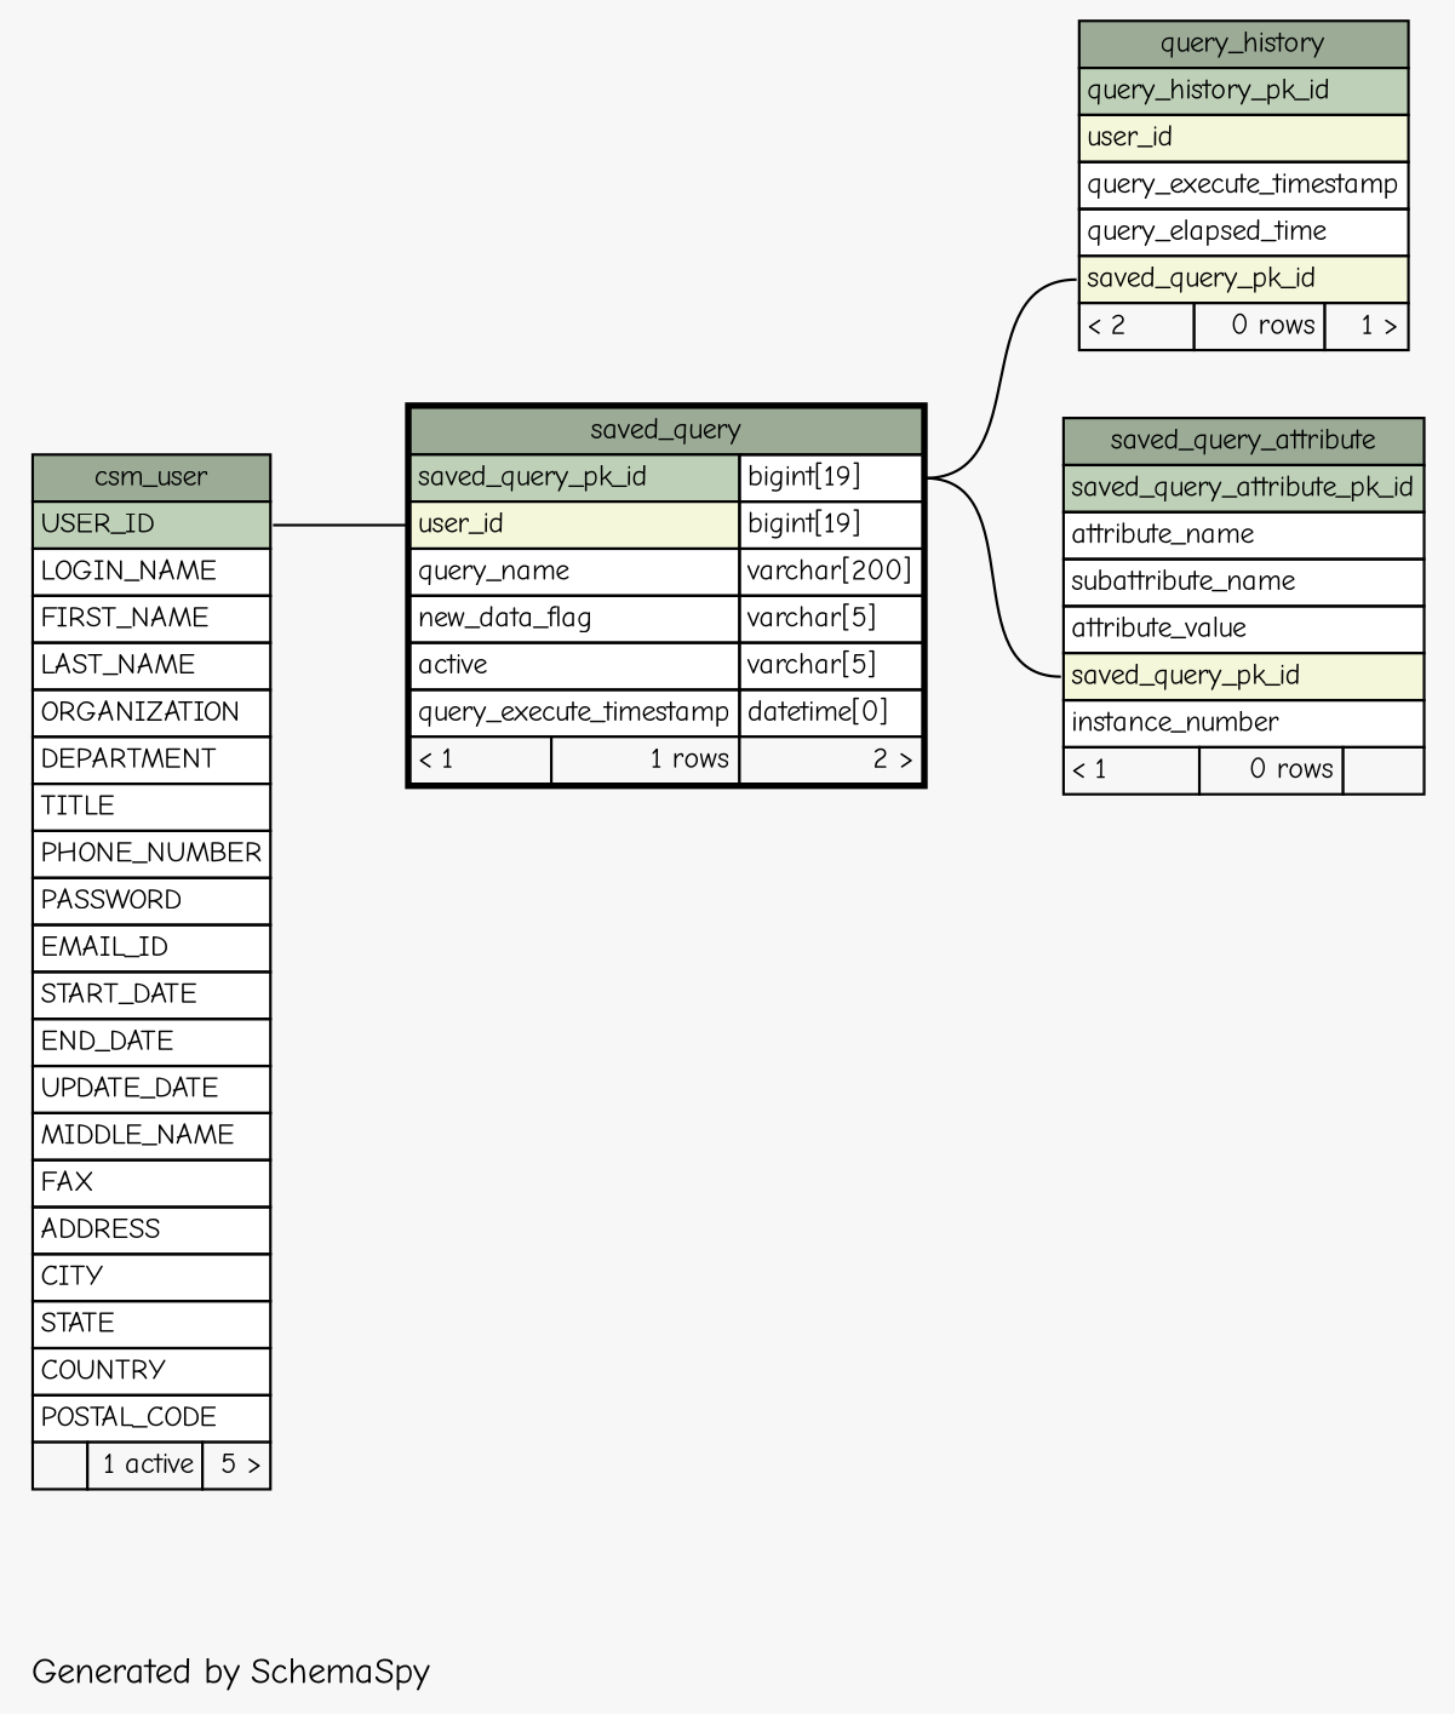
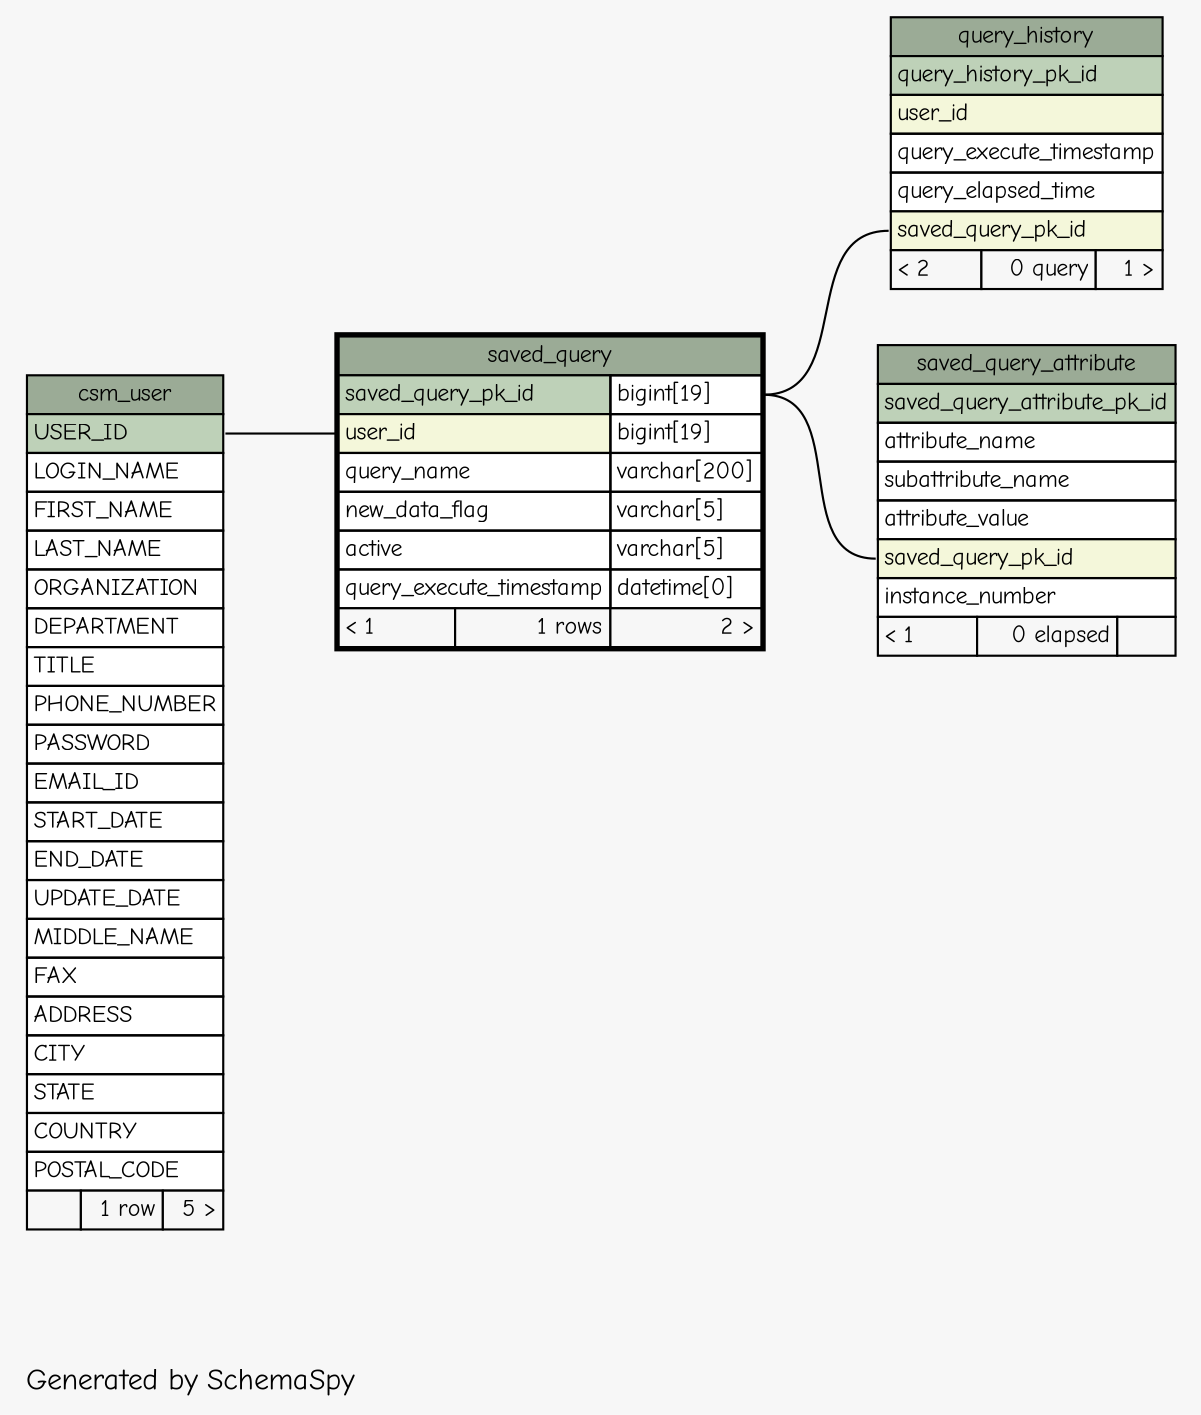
  digraph {
    bgcolor="#f7f7f7"
    fontname="Comic Neue"
    label="\nGenerated by SchemaSpy"
    labeljust=l
    rankdir=RL
    node [fontname="Comic Neue" fontsize=11 shape=plaintext]
    edge [arrowhead=none arrowsize=0.8 arrowtail=crowodot fontname="Comic Neue" headport="saved_query_pk_id.type:e" tailport="saved_query_pk_id:w"]
-   n1 [label=<     <TABLE BORDER="0" CELLBORDER="1" CELLSPACING="0" BGCOLOR="#ffffff">       <TR><TD PORT="query_history.heading" COLSPAN="3" BGCOLOR="#9bab96" ALIGN="CENTER">query_history</TD></TR>       <TR><TD PORT="query_history_pk_id" COLSPAN="3" BGCOLOR="#bed1b8" ALIGN="LEFT">query_history_pk_id</TD></TR>       <TR><TD PORT="user_id" COLSPAN="3" BGCOLOR="#f4f7da" ALIGN="LEFT">user_id</TD></TR>       <TR><TD PORT="query_execute_timestamp" COLSPAN="3" ALIGN="LEFT">query_execute_timestamp</TD></TR>       <TR><TD PORT="query_elapsed_time" COLSPAN="3" ALIGN="LEFT">query_elapsed_time</TD></TR>       <TR><TD PORT="saved_query_pk_id" COLSPAN="3" BGCOLOR="#f4f7da" ALIGN="LEFT">saved_query_pk_id</TD></TR>       <TR><TD ALIGN="LEFT" BGCOLOR="#f7f7f7">&lt; 2</TD><TD ALIGN="RIGHT" BGCOLOR="#f7f7f7">0 rows</TD><TD ALIGN="RIGHT" BGCOLOR="#f7f7f7">1 &gt;</TD></TR>     </TABLE>>]
+   n1 [label=<     <TABLE BORDER="0" CELLBORDER="1" CELLSPACING="0" BGCOLOR="#ffffff">       <TR><TD PORT="query_history.heading" COLSPAN="3" BGCOLOR="#9bab96" ALIGN="CENTER">query_history</TD></TR>       <TR><TD PORT="query_history_pk_id" COLSPAN="3" BGCOLOR="#bed1b8" ALIGN="LEFT">query_history_pk_id</TD></TR>       <TR><TD PORT="user_id" COLSPAN="3" BGCOLOR="#f4f7da" ALIGN="LEFT">user_id</TD></TR>       <TR><TD PORT="query_execute_timestamp" COLSPAN="3" ALIGN="LEFT">query_execute_timestamp</TD></TR>       <TR><TD PORT="query_elapsed_time" COLSPAN="3" ALIGN="LEFT">query_elapsed_time</TD></TR>       <TR><TD PORT="saved_query_pk_id" COLSPAN="3" BGCOLOR="#f4f7da" ALIGN="LEFT">saved_query_pk_id</TD></TR>       <TR><TD ALIGN="LEFT" BGCOLOR="#f7f7f7">&lt; 2</TD><TD ALIGN="RIGHT" BGCOLOR="#f7f7f7">0 query</TD><TD ALIGN="RIGHT" BGCOLOR="#f7f7f7">1 &gt;</TD></TR>     </TABLE>>]
    n2 [label=<     <TABLE BORDER="2" CELLBORDER="1" CELLSPACING="0" BGCOLOR="#ffffff">       <TR><TD PORT="saved_query.heading" COLSPAN="3" BGCOLOR="#9bab96" ALIGN="CENTER">saved_query</TD></TR>       <TR><TD PORT="saved_query_pk_id" COLSPAN="2" BGCOLOR="#bed1b8" ALIGN="LEFT">saved_query_pk_id</TD><TD PORT="saved_query_pk_id.type" ALIGN="LEFT">bigint[19]</TD></TR>       <TR><TD PORT="user_id" COLSPAN="2" BGCOLOR="#f4f7da" ALIGN="LEFT">user_id</TD><TD PORT="user_id.type" ALIGN="LEFT">bigint[19]</TD></TR>       <TR><TD PORT="query_name" COLSPAN="2" ALIGN="LEFT">query_name</TD><TD PORT="query_name.type" ALIGN="LEFT">varchar[200]</TD></TR>       <TR><TD PORT="new_data_flag" COLSPAN="2" ALIGN="LEFT">new_data_flag</TD><TD PORT="new_data_flag.type" ALIGN="LEFT">varchar[5]</TD></TR>       <TR><TD PORT="active" COLSPAN="2" ALIGN="LEFT">active</TD><TD PORT="active.type" ALIGN="LEFT">varchar[5]</TD></TR>       <TR><TD PORT="query_execute_timestamp" COLSPAN="2" ALIGN="LEFT">query_execute_timestamp</TD><TD PORT="query_execute_timestamp.type" ALIGN="LEFT">datetime[0]</TD></TR>       <TR><TD ALIGN="LEFT" BGCOLOR="#f7f7f7">&lt; 1</TD><TD ALIGN="RIGHT" BGCOLOR="#f7f7f7">1 rows</TD><TD ALIGN="RIGHT" BGCOLOR="#f7f7f7">2 &gt;</TD></TR>     </TABLE>>]
-   n3 [label=<     <TABLE BORDER="0" CELLBORDER="1" CELLSPACING="0" BGCOLOR="#ffffff">       <TR><TD PORT="csm_user.heading" COLSPAN="3" BGCOLOR="#9bab96" ALIGN="CENTER">csm_user</TD></TR>       <TR><TD PORT="USER_ID" COLSPAN="3" BGCOLOR="#bed1b8" ALIGN="LEFT">USER_ID</TD></TR>       <TR><TD PORT="LOGIN_NAME" COLSPAN="3" ALIGN="LEFT">LOGIN_NAME</TD></TR>       <TR><TD PORT="FIRST_NAME" COLSPAN="3" ALIGN="LEFT">FIRST_NAME</TD></TR>       <TR><TD PORT="LAST_NAME" COLSPAN="3" ALIGN="LEFT">LAST_NAME</TD></TR>       <TR><TD PORT="ORGANIZATION" COLSPAN="3" ALIGN="LEFT">ORGANIZATION</TD></TR>       <TR><TD PORT="DEPARTMENT" COLSPAN="3" ALIGN="LEFT">DEPARTMENT</TD></TR>       <TR><TD PORT="TITLE" COLSPAN="3" ALIGN="LEFT">TITLE</TD></TR>       <TR><TD PORT="PHONE_NUMBER" COLSPAN="3" ALIGN="LEFT">PHONE_NUMBER</TD></TR>       <TR><TD PORT="PASSWORD" COLSPAN="3" ALIGN="LEFT">PASSWORD</TD></TR>       <TR><TD PORT="EMAIL_ID" COLSPAN="3" ALIGN="LEFT">EMAIL_ID</TD></TR>       <TR><TD PORT="START_DATE" COLSPAN="3" ALIGN="LEFT">START_DATE</TD></TR>       <TR><TD PORT="END_DATE" COLSPAN="3" ALIGN="LEFT">END_DATE</TD></TR>       <TR><TD PORT="UPDATE_DATE" COLSPAN="3" ALIGN="LEFT">UPDATE_DATE</TD></TR>       <TR><TD PORT="MIDDLE_NAME" COLSPAN="3" ALIGN="LEFT">MIDDLE_NAME</TD></TR>       <TR><TD PORT="FAX" COLSPAN="3" ALIGN="LEFT">FAX</TD></TR>       <TR><TD PORT="ADDRESS" COLSPAN="3" ALIGN="LEFT">ADDRESS</TD></TR>       <TR><TD PORT="CITY" COLSPAN="3" ALIGN="LEFT">CITY</TD></TR>       <TR><TD PORT="STATE" COLSPAN="3" ALIGN="LEFT">STATE</TD></TR>       <TR><TD PORT="COUNTRY" COLSPAN="3" ALIGN="LEFT">COUNTRY</TD></TR>       <TR><TD PORT="POSTAL_CODE" COLSPAN="3" ALIGN="LEFT">POSTAL_CODE</TD></TR>       <TR><TD ALIGN="LEFT" BGCOLOR="#f7f7f7">  </TD><TD ALIGN="RIGHT" BGCOLOR="#f7f7f7">1 active</TD><TD ALIGN="RIGHT" BGCOLOR="#f7f7f7">5 &gt;</TD></TR>     </TABLE>>]
-   n4 [label=<     <TABLE BORDER="0" CELLBORDER="1" CELLSPACING="0" BGCOLOR="#ffffff">       <TR><TD PORT="saved_query_attribute.heading" COLSPAN="3" BGCOLOR="#9bab96" ALIGN="CENTER">saved_query_attribute</TD></TR>       <TR><TD PORT="saved_query_attribute_pk_id" COLSPAN="3" BGCOLOR="#bed1b8" ALIGN="LEFT">saved_query_attribute_pk_id</TD></TR>       <TR><TD PORT="attribute_name" COLSPAN="3" ALIGN="LEFT">attribute_name</TD></TR>       <TR><TD PORT="subattribute_name" COLSPAN="3" ALIGN="LEFT">subattribute_name</TD></TR>       <TR><TD PORT="attribute_value" COLSPAN="3" ALIGN="LEFT">attribute_value</TD></TR>       <TR><TD PORT="saved_query_pk_id" COLSPAN="3" BGCOLOR="#f4f7da" ALIGN="LEFT">saved_query_pk_id</TD></TR>       <TR><TD PORT="instance_number" COLSPAN="3" ALIGN="LEFT">instance_number</TD></TR>       <TR><TD ALIGN="LEFT" BGCOLOR="#f7f7f7">&lt; 1</TD><TD ALIGN="RIGHT" BGCOLOR="#f7f7f7">0 rows</TD><TD ALIGN="RIGHT" BGCOLOR="#f7f7f7">  </TD></TR>     </TABLE>>]
+   n3 [label=<     <TABLE BORDER="0" CELLBORDER="1" CELLSPACING="0" BGCOLOR="#ffffff">       <TR><TD PORT="csm_user.heading" COLSPAN="3" BGCOLOR="#9bab96" ALIGN="CENTER">csm_user</TD></TR>       <TR><TD PORT="USER_ID" COLSPAN="3" BGCOLOR="#bed1b8" ALIGN="LEFT">USER_ID</TD></TR>       <TR><TD PORT="LOGIN_NAME" COLSPAN="3" ALIGN="LEFT">LOGIN_NAME</TD></TR>       <TR><TD PORT="FIRST_NAME" COLSPAN="3" ALIGN="LEFT">FIRST_NAME</TD></TR>       <TR><TD PORT="LAST_NAME" COLSPAN="3" ALIGN="LEFT">LAST_NAME</TD></TR>       <TR><TD PORT="ORGANIZATION" COLSPAN="3" ALIGN="LEFT">ORGANIZATION</TD></TR>       <TR><TD PORT="DEPARTMENT" COLSPAN="3" ALIGN="LEFT">DEPARTMENT</TD></TR>       <TR><TD PORT="TITLE" COLSPAN="3" ALIGN="LEFT">TITLE</TD></TR>       <TR><TD PORT="PHONE_NUMBER" COLSPAN="3" ALIGN="LEFT">PHONE_NUMBER</TD></TR>       <TR><TD PORT="PASSWORD" COLSPAN="3" ALIGN="LEFT">PASSWORD</TD></TR>       <TR><TD PORT="EMAIL_ID" COLSPAN="3" ALIGN="LEFT">EMAIL_ID</TD></TR>       <TR><TD PORT="START_DATE" COLSPAN="3" ALIGN="LEFT">START_DATE</TD></TR>       <TR><TD PORT="END_DATE" COLSPAN="3" ALIGN="LEFT">END_DATE</TD></TR>       <TR><TD PORT="UPDATE_DATE" COLSPAN="3" ALIGN="LEFT">UPDATE_DATE</TD></TR>       <TR><TD PORT="MIDDLE_NAME" COLSPAN="3" ALIGN="LEFT">MIDDLE_NAME</TD></TR>       <TR><TD PORT="FAX" COLSPAN="3" ALIGN="LEFT">FAX</TD></TR>       <TR><TD PORT="ADDRESS" COLSPAN="3" ALIGN="LEFT">ADDRESS</TD></TR>       <TR><TD PORT="CITY" COLSPAN="3" ALIGN="LEFT">CITY</TD></TR>       <TR><TD PORT="STATE" COLSPAN="3" ALIGN="LEFT">STATE</TD></TR>       <TR><TD PORT="COUNTRY" COLSPAN="3" ALIGN="LEFT">COUNTRY</TD></TR>       <TR><TD PORT="POSTAL_CODE" COLSPAN="3" ALIGN="LEFT">POSTAL_CODE</TD></TR>       <TR><TD ALIGN="LEFT" BGCOLOR="#f7f7f7">  </TD><TD ALIGN="RIGHT" BGCOLOR="#f7f7f7">1 row</TD><TD ALIGN="RIGHT" BGCOLOR="#f7f7f7">5 &gt;</TD></TR>     </TABLE>>]
+   n4 [label=<     <TABLE BORDER="0" CELLBORDER="1" CELLSPACING="0" BGCOLOR="#ffffff">       <TR><TD PORT="saved_query_attribute.heading" COLSPAN="3" BGCOLOR="#9bab96" ALIGN="CENTER">saved_query_attribute</TD></TR>       <TR><TD PORT="saved_query_attribute_pk_id" COLSPAN="3" BGCOLOR="#bed1b8" ALIGN="LEFT">saved_query_attribute_pk_id</TD></TR>       <TR><TD PORT="attribute_name" COLSPAN="3" ALIGN="LEFT">attribute_name</TD></TR>       <TR><TD PORT="subattribute_name" COLSPAN="3" ALIGN="LEFT">subattribute_name</TD></TR>       <TR><TD PORT="attribute_value" COLSPAN="3" ALIGN="LEFT">attribute_value</TD></TR>       <TR><TD PORT="saved_query_pk_id" COLSPAN="3" BGCOLOR="#f4f7da" ALIGN="LEFT">saved_query_pk_id</TD></TR>       <TR><TD PORT="instance_number" COLSPAN="3" ALIGN="LEFT">instance_number</TD></TR>       <TR><TD ALIGN="LEFT" BGCOLOR="#f7f7f7">&lt; 1</TD><TD ALIGN="RIGHT" BGCOLOR="#f7f7f7">0 elapsed</TD><TD ALIGN="RIGHT" BGCOLOR="#f7f7f7">  </TD></TR>     </TABLE>>]
    n1 -> n2
    n2 -> n3 [headport="USER_ID:e" tailport="user_id:w"]
    n4 -> n2
  }
